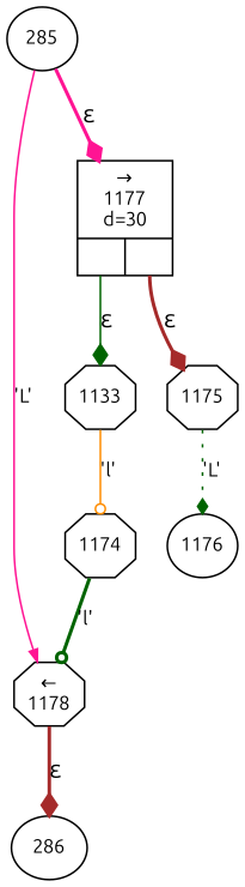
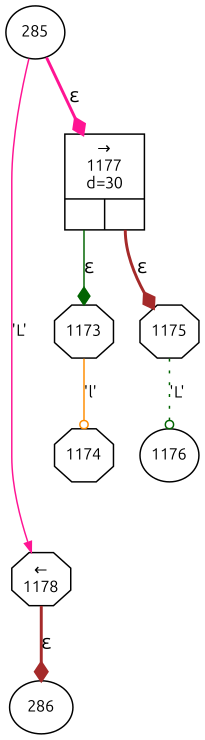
  digraph {
    fontname=Ubuntu
    rankdir=TB
    node [fixedsize=true fontname=Ubuntu fontsize=11 shape=octagon peripheries=1]
    edge [arrowhead=diamond color=darkgreen fontname=Ubuntu style=bold]
    n1 [label=286 shape=ellipse width=.6 peripheries=""]
-   n2 [label=1133 width=.55]
+   n2 [label=1173 width=.55]
    n3 [label=1174 width=.55]
    n4 [label="&larr;\n1178" width=.55]
    n5 [label=1175 width=.55]
    n6 [label=1176 shape=ellipse width=.55]
    n7 [fixedsize=false label="{&rarr;\n1177\nd=30|{<p0>|<p1>}}" shape=record]
    n8 [label=285 shape=ellipse width=.55]
    n2 -> n3 [arrowhead=odot arrowsize=.7 color=darkorange fontsize=11 label="'l'" style=solid]
-   n3 -> n4 [arrowhead=odot arrowsize=.7 fontsize=11 label="'l'"]
    n4 -> n1 [color=brown label="&epsilon;"]
-   n5 -> n6 [arrowsize=.7 fontsize=11 label="'L'" style=dotted]
+   n5 -> n6 [arrowhead=odot arrowsize=.7 fontsize=11 label="'L'" style=dotted]
    n7 -> n2 [label="&epsilon;" style=solid tailport=p0]
    n7 -> n5 [color=brown label="&epsilon;" tailport=p1]
    n8 -> n4 [arrowhead=normal arrowsize=.7 color=deeppink fontsize=11 label="'L'" style=solid]
    n8 -> n7 [color=deeppink label="&epsilon;"]
  }
